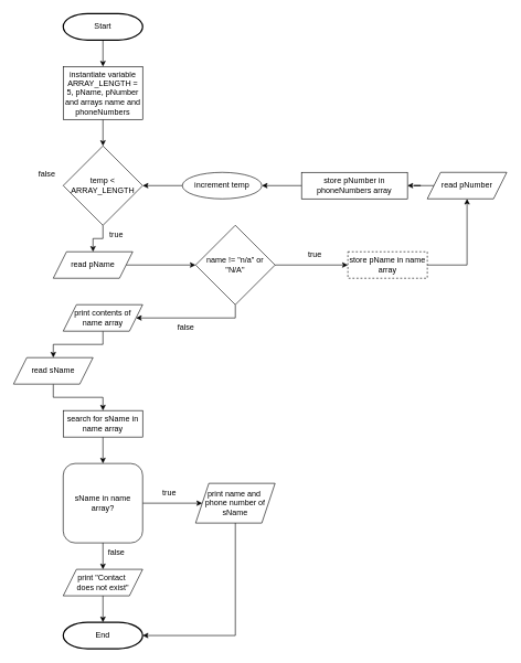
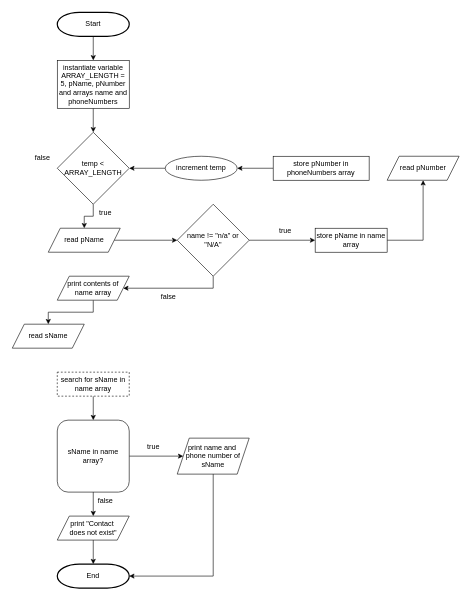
  <mxCell id="0" />
  <mxCell id="1" parent="0" />
  <mxCell id="2" style="edgeStyle=orthogonalEdgeStyle;rounded=0;orthogonalLoop=1;jettySize=auto;html=1;exitX=0.5;exitY=1;exitDx=0;exitDy=0;exitPerimeter=0;entryX=0.5;entryY=0;entryDx=0;entryDy=0;" parent="1" source="3" target="5" edge="1"><mxGeometry relative="1" as="geometry" /></mxCell>
  <mxCell id="3" value="Start" style="strokeWidth=2;html=1;shape=mxgraph.flowchart.terminator;whiteSpace=wrap;" parent="1" vertex="1"><mxGeometry x="95" y="20" width="120" height="40" as="geometry" /></mxCell>
  <mxCell id="4" style="edgeStyle=orthogonalEdgeStyle;rounded=0;orthogonalLoop=1;jettySize=auto;html=1;exitX=0.5;exitY=1;exitDx=0;exitDy=0;entryX=0.5;entryY=0;entryDx=0;entryDy=0;" parent="1" source="5" target="7" edge="1"><mxGeometry relative="1" as="geometry" /></mxCell>
  <mxCell id="5" value="instantiate variable ARRAY_LENGTH = 5, pName, pNumber and arrays name and phoneNumbers" style="rounded=0;whiteSpace=wrap;html=1;" parent="1" vertex="1"><mxGeometry x="95" y="100" width="120" height="80" as="geometry" /></mxCell>
  <mxCell id="6" style="edgeStyle=orthogonalEdgeStyle;rounded=0;orthogonalLoop=1;jettySize=auto;html=1;exitX=0.5;exitY=1;exitDx=0;exitDy=0;entryX=0.5;entryY=0;entryDx=0;entryDy=0;" parent="1" source="7" target="9" edge="1"><mxGeometry relative="1" as="geometry" /></mxCell>
  <mxCell id="7" value="temp &amp;lt; ARRAY_LENGTH" style="rhombus;whiteSpace=wrap;html=1;" parent="1" vertex="1"><mxGeometry x="95" y="220" width="120" height="120" as="geometry" /></mxCell>
  <mxCell id="8" style="edgeStyle=orthogonalEdgeStyle;rounded=0;orthogonalLoop=1;jettySize=auto;html=1;exitX=1;exitY=0.5;exitDx=0;exitDy=0;entryX=0;entryY=0.5;entryDx=0;entryDy=0;" parent="1" source="9" target="12" edge="1"><mxGeometry relative="1" as="geometry" /></mxCell>
  <mxCell id="9" value="read pName" style="shape=parallelogram;perimeter=parallelogramPerimeter;whiteSpace=wrap;html=1;fixedSize=1;" parent="1" vertex="1"><mxGeometry x="80" y="380" width="120" height="40" as="geometry" /></mxCell>
  <mxCell id="10" style="edgeStyle=orthogonalEdgeStyle;rounded=0;orthogonalLoop=1;jettySize=auto;html=1;exitX=1;exitY=0.5;exitDx=0;exitDy=0;entryX=0;entryY=0.5;entryDx=0;entryDy=0;" parent="1" source="12" target="16" edge="1"><mxGeometry relative="1" as="geometry" /></mxCell>
  <mxCell id="11" style="edgeStyle=orthogonalEdgeStyle;rounded=0;orthogonalLoop=1;jettySize=auto;html=1;exitX=0.5;exitY=1;exitDx=0;exitDy=0;entryX=1;entryY=0.5;entryDx=0;entryDy=0;" parent="1" source="12" target="22" edge="1"><mxGeometry relative="1" as="geometry" /></mxCell>
  <mxCell id="12" value="name != &quot;n/a&quot; or &quot;N/A&quot;" style="rhombus;whiteSpace=wrap;html=1;" parent="1" vertex="1"><mxGeometry x="295" y="340" width="120" height="120" as="geometry" /></mxCell>
- <mxCell id="13" style="edgeStyle=orthogonalEdgeStyle;rounded=0;orthogonalLoop=1;jettySize=auto;html=1;exitX=0;exitY=0.5;exitDx=0;exitDy=0;entryX=1;entryY=0.5;entryDx=0;entryDy=0;" parent="1" source="14" target="18" edge="1"><mxGeometry relative="1" as="geometry" /></mxCell>
  <mxCell id="14" value="read pNumber" style="shape=parallelogram;perimeter=parallelogramPerimeter;whiteSpace=wrap;html=1;fixedSize=1;" parent="1" vertex="1"><mxGeometry x="645" y="260" width="120" height="40" as="geometry" /></mxCell>
  <mxCell id="15" style="edgeStyle=orthogonalEdgeStyle;rounded=0;orthogonalLoop=1;jettySize=auto;html=1;exitX=1;exitY=0.5;exitDx=0;exitDy=0;entryX=0.5;entryY=1;entryDx=0;entryDy=0;" parent="1" source="16" target="14" edge="1"><mxGeometry relative="1" as="geometry" /></mxCell>
- <mxCell id="16" value="store pName in name array" style="rounded=0;whiteSpace=wrap;html=1;dashed=1;" parent="1" vertex="1"><mxGeometry x="525" y="380" width="120" height="40" as="geometry" /></mxCell>
+ <mxCell id="16" value="store pName in name array" style="rounded=0;whiteSpace=wrap;html=1;" parent="1" vertex="1"><mxGeometry x="525" y="380" width="120" height="40" as="geometry" /></mxCell>
  <mxCell id="17" style="edgeStyle=orthogonalEdgeStyle;rounded=0;orthogonalLoop=1;jettySize=auto;html=1;exitX=0;exitY=0.5;exitDx=0;exitDy=0;entryX=1;entryY=0.5;entryDx=0;entryDy=0;" parent="1" source="18" target="39" edge="1"><mxGeometry relative="1" as="geometry" /></mxCell>
  <mxCell id="18" value="store pNumber in phoneNumbers array" style="rounded=0;whiteSpace=wrap;html=1;" parent="1" vertex="1"><mxGeometry x="455" y="260" width="160" height="40" as="geometry" /></mxCell>
  <mxCell id="19" value="true" style="text;html=1;align=center;verticalAlign=middle;resizable=0;points=[];autosize=1;strokeColor=none;fillColor=none;" parent="1" vertex="1"><mxGeometry x="155" y="340" width="40" height="30" as="geometry" /></mxCell>
  <mxCell id="20" value="true" style="text;html=1;align=center;verticalAlign=middle;resizable=0;points=[];autosize=1;strokeColor=none;fillColor=none;" parent="1" vertex="1"><mxGeometry x="455" y="370" width="40" height="30" as="geometry" /></mxCell>
  <mxCell id="21" style="edgeStyle=orthogonalEdgeStyle;rounded=0;orthogonalLoop=1;jettySize=auto;html=1;exitX=0.5;exitY=1;exitDx=0;exitDy=0;entryX=0.5;entryY=0;entryDx=0;entryDy=0;" parent="1" source="22" target="24" edge="1"><mxGeometry relative="1" as="geometry" /></mxCell>
  <mxCell id="22" value="print contents of name array" style="shape=parallelogram;perimeter=parallelogramPerimeter;whiteSpace=wrap;html=1;fixedSize=1;" parent="1" vertex="1"><mxGeometry x="95" y="460" width="120" height="40" as="geometry" /></mxCell>
- <mxCell id="23" style="edgeStyle=orthogonalEdgeStyle;rounded=0;orthogonalLoop=1;jettySize=auto;html=1;exitX=0.5;exitY=1;exitDx=0;exitDy=0;" parent="1" source="24" target="27" edge="1"><mxGeometry relative="1" as="geometry" /></mxCell>
  <mxCell id="24" value="read sName" style="shape=parallelogram;perimeter=parallelogramPerimeter;whiteSpace=wrap;html=1;fixedSize=1;" parent="1" vertex="1"><mxGeometry x="20" y="540" width="120" height="40" as="geometry" /></mxCell>
  <mxCell id="25" value="print name and&amp;nbsp;&lt;div&gt;phone number of sName&lt;/div&gt;" style="shape=parallelogram;perimeter=parallelogramPerimeter;whiteSpace=wrap;html=1;fixedSize=1;" parent="1" vertex="1"><mxGeometry x="295" y="730" width="120" height="60" as="geometry" /></mxCell>
  <mxCell id="26" value="" style="edgeStyle=orthogonalEdgeStyle;rounded=0;orthogonalLoop=1;jettySize=auto;html=1;" parent="1" source="27" target="30" edge="1"><mxGeometry relative="1" as="geometry" /></mxCell>
- <mxCell id="27" value="search for sName in name array" style="rounded=0;whiteSpace=wrap;html=1;" parent="1" vertex="1"><mxGeometry x="95" y="620" width="120" height="40" as="geometry" /></mxCell>
+ <mxCell id="27" value="search for sName in name array" style="rounded=0;whiteSpace=wrap;html=1;dashed=1;" parent="1" vertex="1"><mxGeometry x="95" y="620" width="120" height="40" as="geometry" /></mxCell>
  <mxCell id="28" value="" style="edgeStyle=orthogonalEdgeStyle;rounded=0;orthogonalLoop=1;jettySize=auto;html=1;" parent="1" source="30" target="25" edge="1"><mxGeometry relative="1" as="geometry" /></mxCell>
  <mxCell id="29" style="edgeStyle=orthogonalEdgeStyle;rounded=0;orthogonalLoop=1;jettySize=auto;html=1;exitX=0.5;exitY=1;exitDx=0;exitDy=0;entryX=0.5;entryY=0;entryDx=0;entryDy=0;" parent="1" source="30" target="37" edge="1"><mxGeometry relative="1" as="geometry" /></mxCell>
  <mxCell id="30" value="sName in name array?" style="whiteSpace=wrap;html=1;rounded=1;" parent="1" vertex="1"><mxGeometry x="95" y="700" width="120" height="120" as="geometry" /></mxCell>
  <mxCell id="31" value="End" style="strokeWidth=2;html=1;shape=mxgraph.flowchart.terminator;whiteSpace=wrap;" parent="1" vertex="1"><mxGeometry x="95" y="940" width="120" height="40" as="geometry" /></mxCell>
  <mxCell id="32" style="edgeStyle=orthogonalEdgeStyle;rounded=0;orthogonalLoop=1;jettySize=auto;html=1;exitX=0.5;exitY=1;exitDx=0;exitDy=0;entryX=1;entryY=0.5;entryDx=0;entryDy=0;entryPerimeter=0;" parent="1" source="25" target="31" edge="1"><mxGeometry relative="1" as="geometry" /></mxCell>
  <mxCell id="33" value="true" style="text;html=1;align=center;verticalAlign=middle;resizable=0;points=[];autosize=1;strokeColor=none;fillColor=none;" parent="1" vertex="1"><mxGeometry x="235" y="730" width="40" height="30" as="geometry" /></mxCell>
  <mxCell id="34" value="false" style="text;html=1;align=center;verticalAlign=middle;resizable=0;points=[];autosize=1;strokeColor=none;fillColor=none;" parent="1" vertex="1"><mxGeometry x="150" y="820" width="50" height="30" as="geometry" /></mxCell>
  <mxCell id="35" value="false" style="text;html=1;align=center;verticalAlign=middle;resizable=0;points=[];autosize=1;strokeColor=none;fillColor=none;" parent="1" vertex="1"><mxGeometry x="255" y="480" width="50" height="30" as="geometry" /></mxCell>
  <mxCell id="36" style="edgeStyle=orthogonalEdgeStyle;rounded=0;orthogonalLoop=1;jettySize=auto;html=1;exitX=0.5;exitY=1;exitDx=0;exitDy=0;" parent="1" source="37" target="31" edge="1"><mxGeometry relative="1" as="geometry" /></mxCell>
  <mxCell id="37" value="print &quot;Contact&amp;nbsp;&lt;div&gt;does not exist&quot;&lt;/div&gt;" style="shape=parallelogram;perimeter=parallelogramPerimeter;whiteSpace=wrap;html=1;fixedSize=1;" parent="1" vertex="1"><mxGeometry x="95" y="860" width="120" height="40" as="geometry" /></mxCell>
  <mxCell id="38" style="edgeStyle=orthogonalEdgeStyle;rounded=0;orthogonalLoop=1;jettySize=auto;html=1;exitX=0;exitY=0.5;exitDx=0;exitDy=0;entryX=1;entryY=0.5;entryDx=0;entryDy=0;" parent="1" source="39" target="7" edge="1"><mxGeometry relative="1" as="geometry" /></mxCell>
  <mxCell id="39" value="increment temp" style="ellipse;whiteSpace=wrap;html=1;" parent="1" vertex="1"><mxGeometry x="275" y="260" width="120" height="40" as="geometry" /></mxCell>
  <mxCell id="40" value="false" style="text;html=1;align=center;verticalAlign=middle;resizable=0;points=[];autosize=1;strokeColor=none;fillColor=none;" parent="1" vertex="1"><mxGeometry x="45" y="248" width="50" height="30" as="geometry" /></mxCell>
